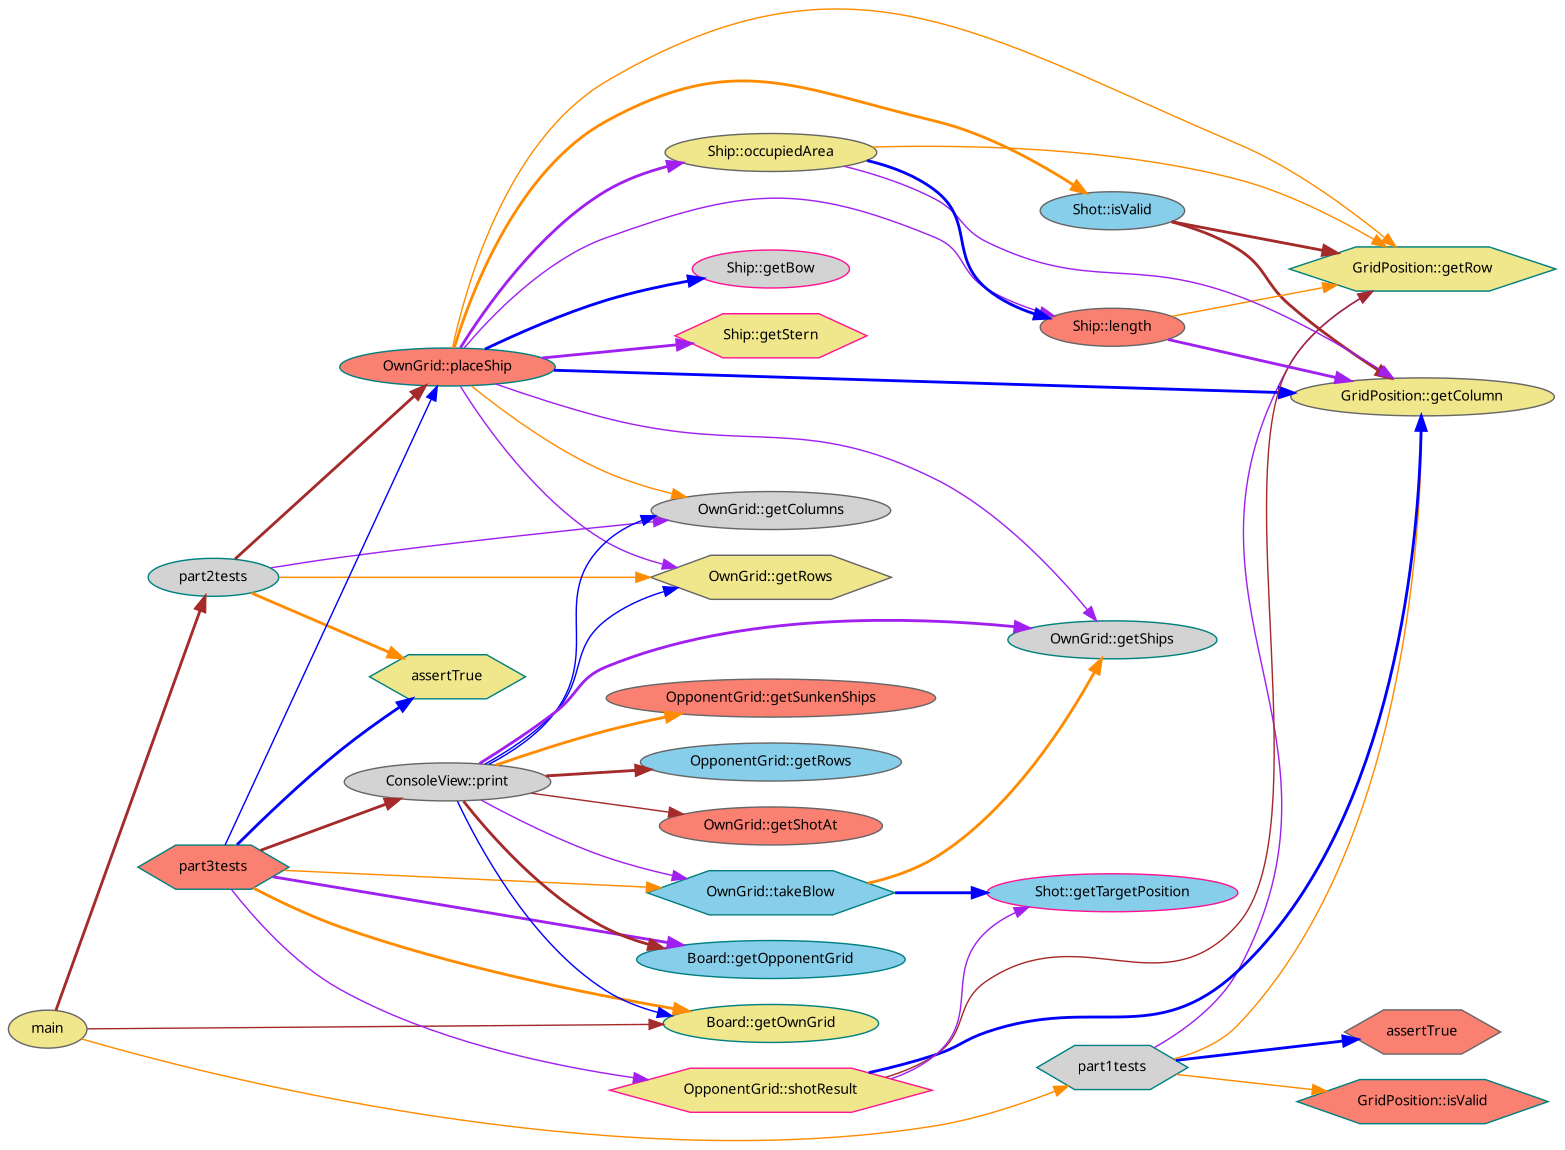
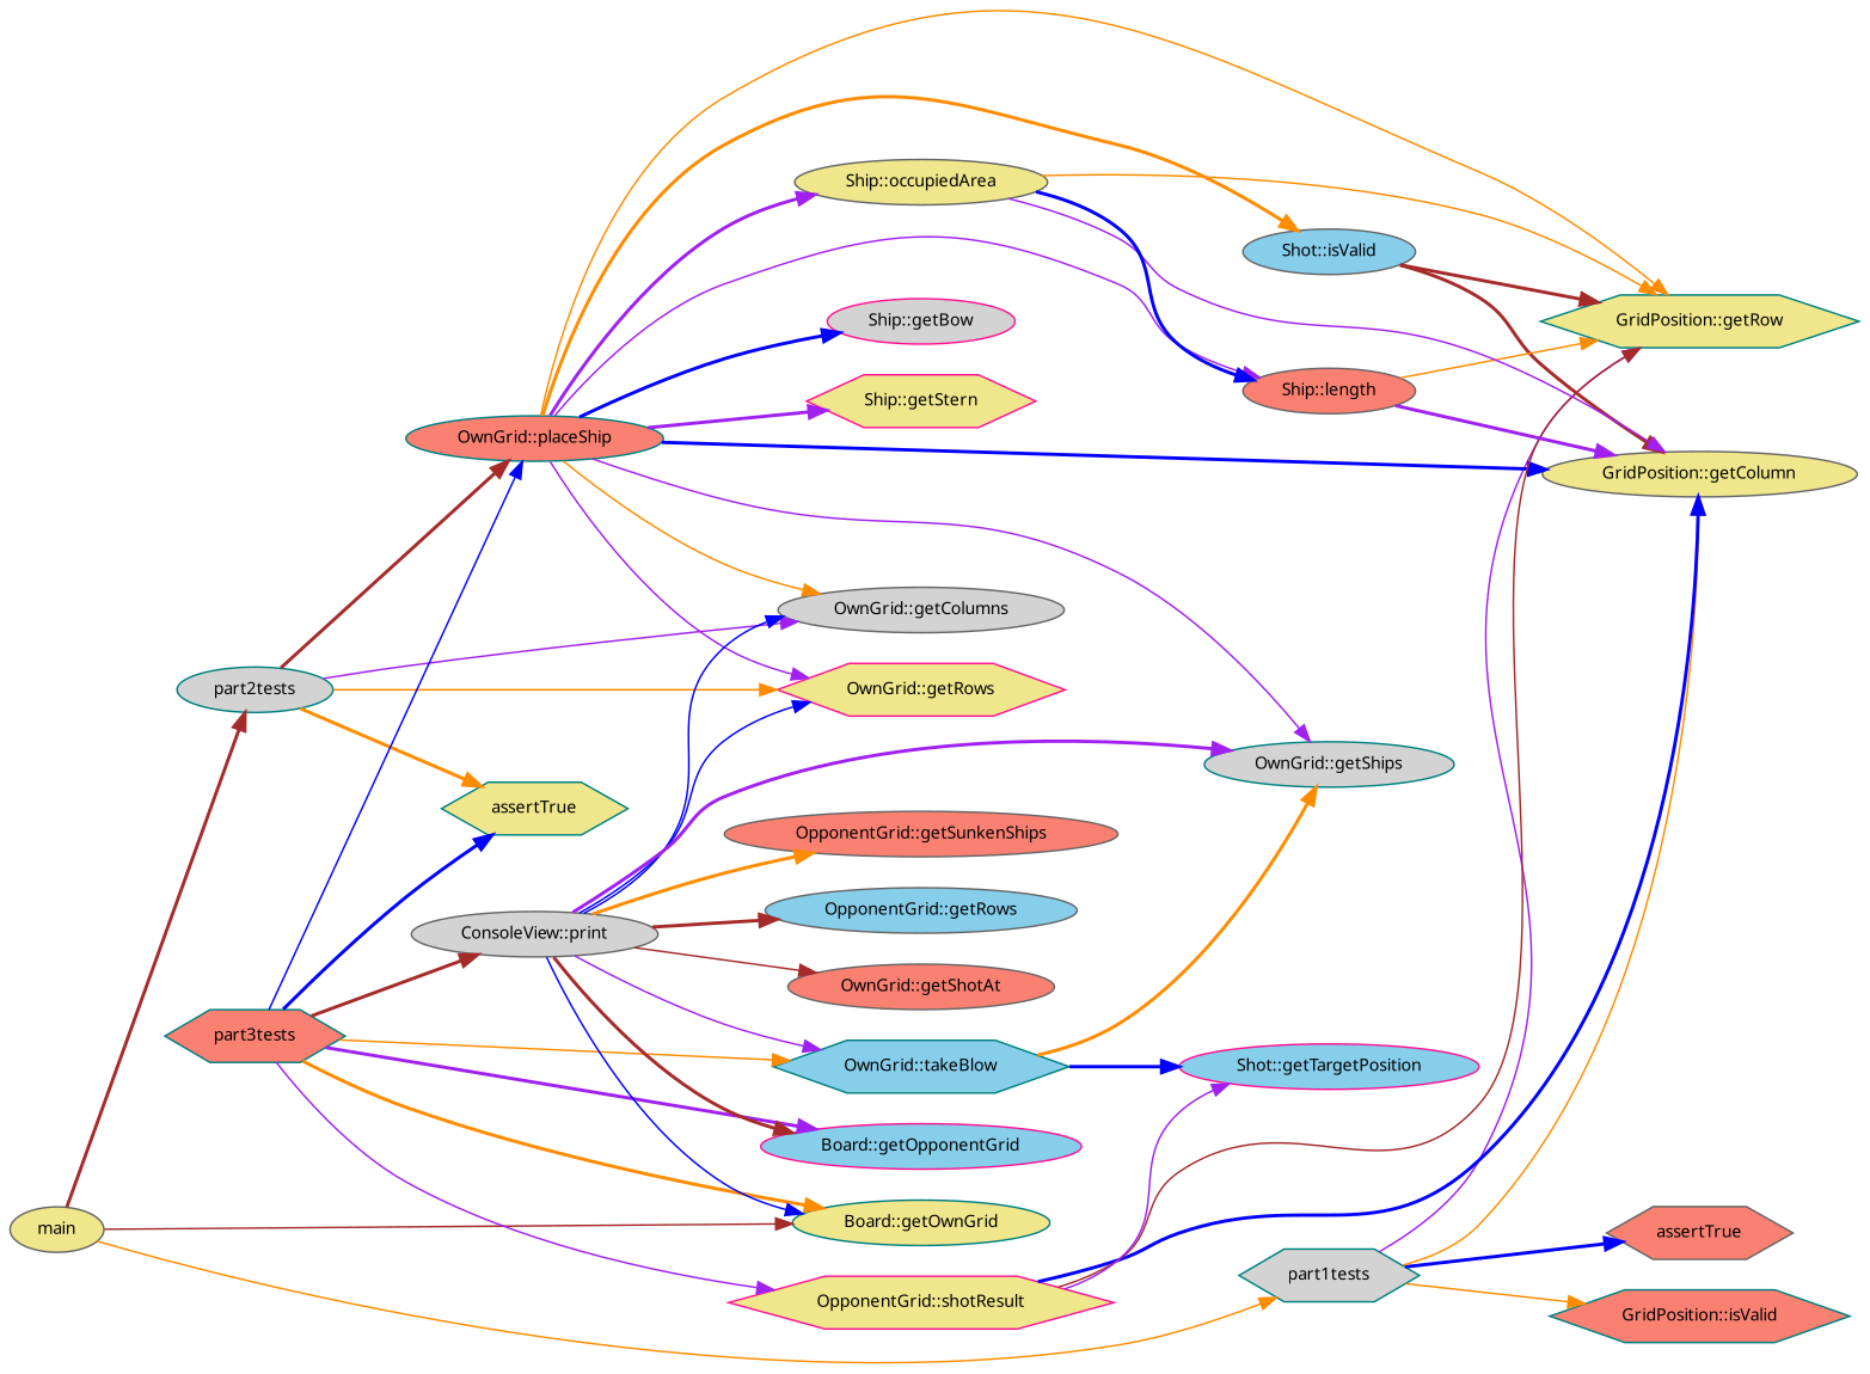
  digraph {
    fontname="Noto Sans"
    rankdir=LR
    node [color=gray40 fillcolor=khaki fontname="Noto Sans" fontsize=10 shape=ellipse style=filled]
    edge [color=darkorange fontname="Noto Sans" fontsize=10 labelfontname=Helvetica labelfontsize=10 style=solid]
    n1 [fontcolor=black height=0.2 label=main width=0.4]
    n2 [color=teal fillcolor=lightgrey height=0.2 label=part1tests shape=hexagon width=0.4]
    n3 [color=teal fillcolor=lightgrey height=0.2 label=part2tests width=0.4]
    n4 [color=teal height=0.2 label="Board::getOwnGrid" width=0.4]
    n5 [fillcolor=salmon height=0.2 label=assertTrue shape=hexagon width=0.4]
    n6 [height=0.2 label="GridPosition::getColumn" width=0.4]
    n7 [color=teal height=0.2 label="GridPosition::getRow" shape=hexagon width=0.4]
    n8 [color=teal fillcolor=salmon height=0.2 label="GridPosition::isValid" shape=hexagon width=0.4]
    n9 [color=teal height=0.2 label=assertTrue shape=hexagon width=0.4]
    n10 [fillcolor=lightgrey height=0.2 label="OwnGrid::getColumns" width=0.4]
-   n11 [height=0.2 label="OwnGrid::getRows" shape=hexagon width=0.4]
+   n11 [color=deeppink height=0.2 label="OwnGrid::getRows" shape=hexagon width=0.4]
    n12 [color=teal fillcolor=salmon height=0.2 label="OwnGrid::placeShip" width=0.4]
    n13 [color=teal fillcolor=salmon height=0.2 label=part3tests shape=hexagon width=0.4]
-   n14 [color=teal fillcolor=skyblue height=0.2 label="Board::getOpponentGrid" width=0.4]
+   n14 [color=deeppink fillcolor=skyblue height=0.2 label="Board::getOpponentGrid" width=0.4]
    n15 [fillcolor=lightgrey height=0.2 label="ConsoleView::print" width=0.4]
    n16 [color=teal fillcolor=skyblue height=0.2 label="OwnGrid::takeBlow" shape=hexagon width=0.4]
    n17 [color=deeppink height=0.2 label="OpponentGrid::shotResult" shape=hexagon width=0.4]
    n18 [color=deeppink fillcolor=lightgrey height=0.2 label="Ship::getBow" width=0.4]
    n19 [color=teal fillcolor=lightgrey height=0.2 label="OwnGrid::getShips" width=0.4]
    n20 [color=deeppink height=0.2 label="Ship::getStern" shape=hexagon width=0.4]
    n21 [fillcolor=skyblue height=0.2 label="Shot::isValid" width=0.4]
    n22 [fillcolor=salmon height=0.2 label="Ship::length" width=0.4]
    n23 [height=0.2 label="Ship::occupiedArea" width=0.4]
    n24 [fillcolor=skyblue height=0.2 label="OpponentGrid::getRows" width=0.4]
    n25 [fillcolor=salmon height=0.2 label="OwnGrid::getShotAt" width=0.4]
    n26 [fillcolor=salmon height=0.2 label="OpponentGrid::getSunkenShips" width=0.4]
    n27 [color=deeppink fillcolor=skyblue height=0.2 label="Shot::getTargetPosition" width=0.4]
    n1 -> n2
    n1 -> n3 [color=brown style=bold]
    n1 -> n4 [color=brown]
    n2 -> n5 [color=blue style=bold]
    n2 -> n6
    n2 -> n7 [color=purple]
    n2 -> n8
    n3 -> n9 [style=bold]
    n3 -> n10 [color=purple]
    n3 -> n11
    n3 -> n12 [color=brown style=bold]
    n12 -> n6 [color=blue style=bold]
    n12 -> n7
    n12 -> n10
    n12 -> n11 [color=purple]
    n12 -> n18 [color=blue style=bold]
    n12 -> n19 [color=purple]
    n12 -> n20 [color=purple style=bold]
    n12 -> n21 [style=bold]
    n12 -> n22 [color=purple]
    n12 -> n23 [color=purple style=bold]
    n13 -> n4 [style=bold]
    n13 -> n9 [color=blue style=bold]
    n13 -> n12 [color=blue]
    n13 -> n14 [color=purple style=bold]
    n13 -> n15 [color=brown style=bold]
    n13 -> n16
    n13 -> n17 [color=purple]
    n15 -> n4 [color=blue]
    n15 -> n10 [color=blue]
    n15 -> n11 [color=blue]
    n15 -> n14 [color=brown style=bold]
    n15 -> n16 [color=purple]
    n15 -> n19 [color=purple style=bold]
    n15 -> n24 [color=brown style=bold]
    n15 -> n25 [color=brown]
    n15 -> n26 [style=bold]
    n16 -> n19 [style=bold]
    n16 -> n27 [color=blue style=bold]
    n17 -> n6 [color=blue style=bold]
    n17 -> n7 [color=brown]
    n17 -> n27 [color=purple]
    n21 -> n6 [color=brown style=bold]
    n21 -> n7 [color=brown style=bold]
    n22 -> n6 [color=purple style=bold]
    n22 -> n7
    n23 -> n6 [color=purple]
    n23 -> n7
    n23 -> n22 [color=blue style=bold]
  }
